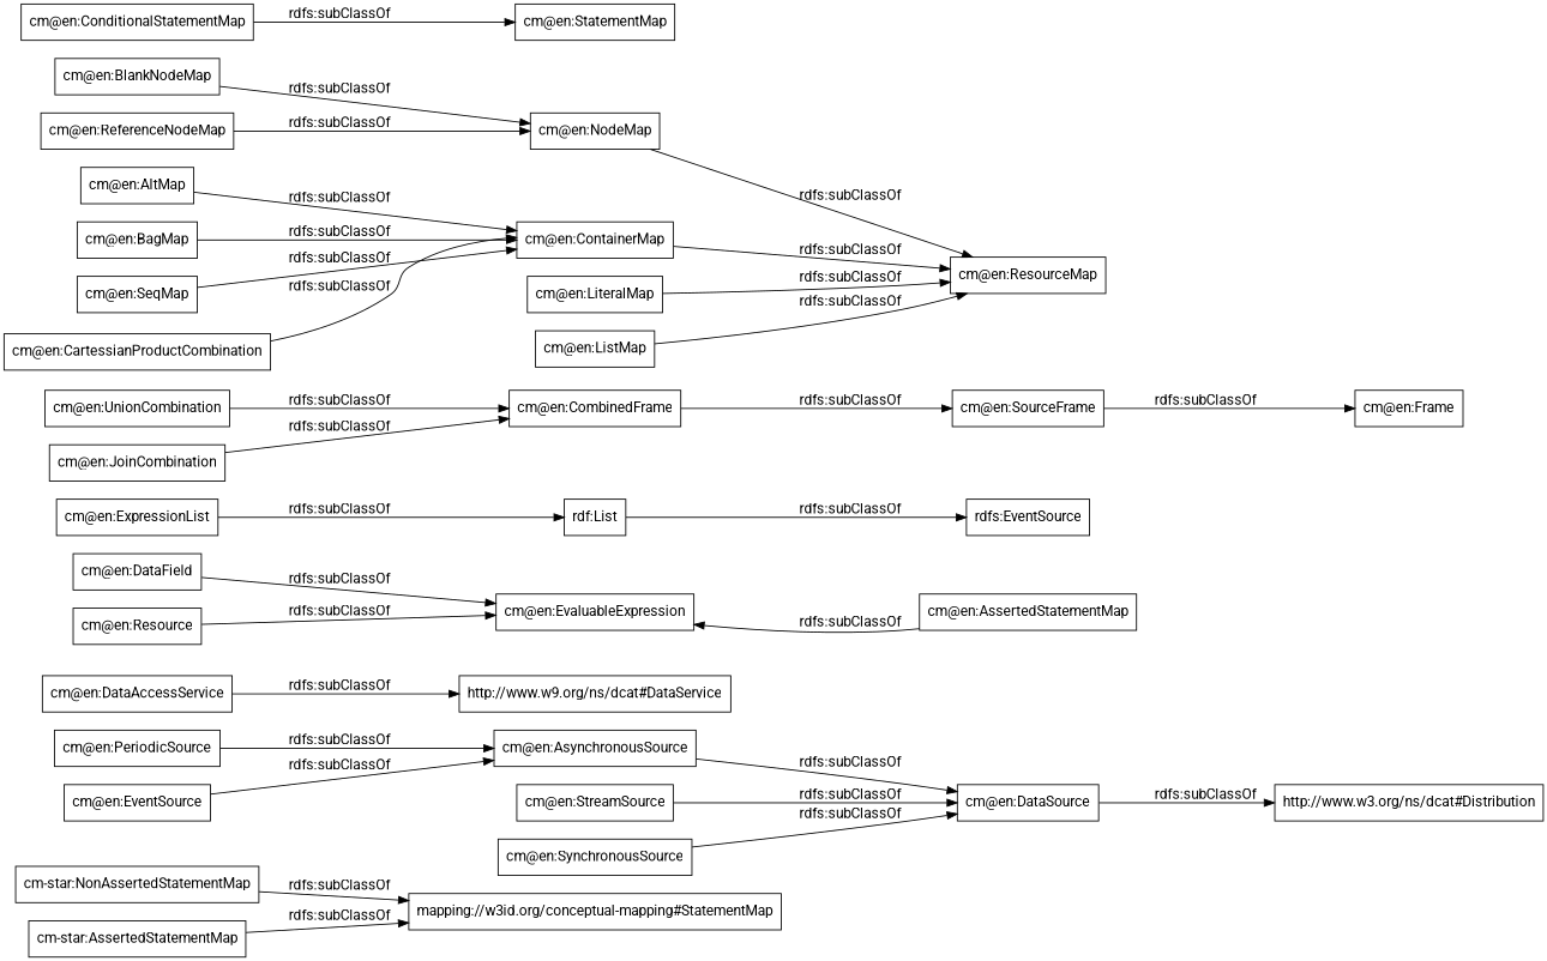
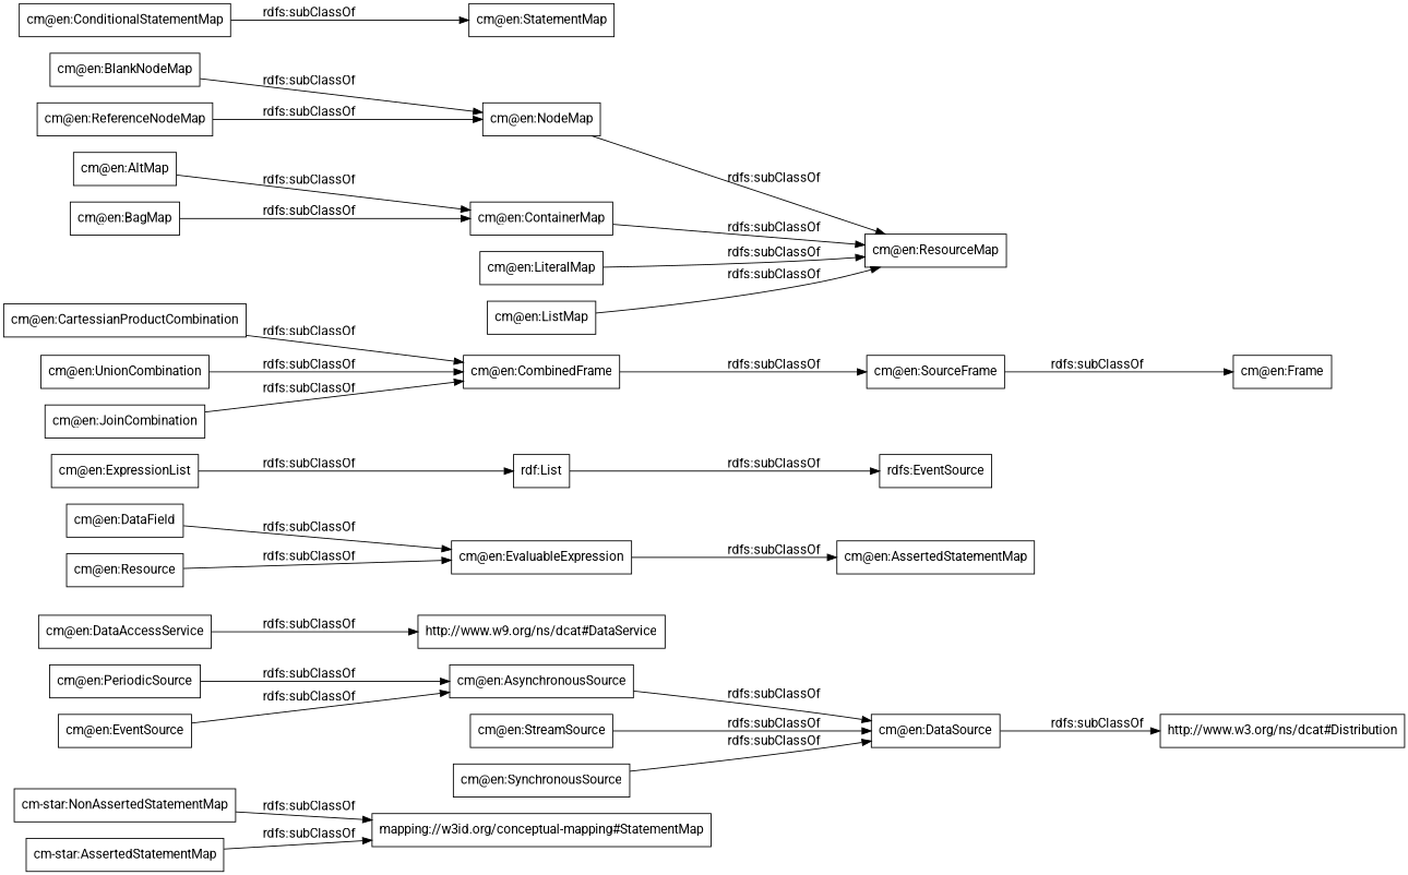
  digraph {
    fontname=Roboto
    rankdir=LR
    node [color=black fontname=Roboto shape=rectangle]
    edge [fontname=Roboto]
    n1 [label="mapping://w3id.org/conceptual-mapping#StatementMap"]
    "cm-star:NonAssertedStatementMap"
    "cm-star:AssertedStatementMap"
    "cm@en:PeriodicSource"
    "cm@en:AsynchronousSource"
    "cm@en:DataSource"
    n7 [label="http://www.w9.org/ns/dcat#DataService"]
    "cm@en:DataAccessService"
    "cm@en:DataField"
    "cm@en:EvaluableExpression"
    n11 [label="rdfs:EventSource"]
    "rdf:List"
    "cm@en:BlankNodeMap"
    "cm@en:NodeMap"
    "cm@en:ResourceMap"
    "cm@en:AltMap"
    "cm@en:ContainerMap"
    n18 [label="cm@en:AssertedStatementMap"]
    "cm@en:UnionCombination"
    "cm@en:CombinedFrame"
    "cm@en:SourceFrame"
    "cm@en:BagMap"
    "cm@en:Frame"
    "cm@en:ExpressionList"
    "cm@en:StreamSource"
    "http://www.w3.org/ns/dcat#Distribution"
    "cm@en:EventSource"
    "cm@en:ConditionalStatementMap"
    "cm@en:StatementMap"
    "cm@en:LiteralMap"
-   "cm@en:SeqMap"
    n32 [label="cm@en:Resource"]
    "cm@en:ReferenceNodeMap"
    "cm@en:CartessianProductCombination"
    "cm@en:ListMap"
    "cm@en:JoinCombination"
    "cm@en:SynchronousSource"
    "cm-star:NonAssertedStatementMap" -> n1 [label="rdfs:subClassOf"]
    "cm-star:AssertedStatementMap" -> n1 [label="rdfs:subClassOf"]
    "cm@en:PeriodicSource" -> "cm@en:AsynchronousSource" [label="rdfs:subClassOf"]
    "cm@en:AsynchronousSource" -> "cm@en:DataSource" [label="rdfs:subClassOf"]
    "cm@en:DataSource" -> "http://www.w3.org/ns/dcat#Distribution" [label="rdfs:subClassOf"]
    "cm@en:DataAccessService" -> n7 [label="rdfs:subClassOf"]
    "cm@en:DataField" -> "cm@en:EvaluableExpression" [label="rdfs:subClassOf"]
    "rdf:List" -> n11 [label="rdfs:subClassOf"]
    "cm@en:BlankNodeMap" -> "cm@en:NodeMap" [label="rdfs:subClassOf"]
    "cm@en:NodeMap" -> "cm@en:ResourceMap" [label="rdfs:subClassOf"]
    "cm@en:AltMap" -> "cm@en:ContainerMap" [label="rdfs:subClassOf"]
    "cm@en:ContainerMap" -> "cm@en:ResourceMap" [label="rdfs:subClassOf"]
-   n18 -> "cm@en:EvaluableExpression" [label="rdfs:subClassOf"]
+   "cm@en:EvaluableExpression" -> n18 [label="rdfs:subClassOf"]
    "cm@en:UnionCombination" -> "cm@en:CombinedFrame" [label="rdfs:subClassOf"]
    "cm@en:CombinedFrame" -> "cm@en:SourceFrame" [label="rdfs:subClassOf"]
    "cm@en:SourceFrame" -> "cm@en:Frame" [label="rdfs:subClassOf"]
    "cm@en:BagMap" -> "cm@en:ContainerMap" [label="rdfs:subClassOf"]
    "cm@en:ExpressionList" -> "rdf:List" [label="rdfs:subClassOf"]
    "cm@en:StreamSource" -> "cm@en:DataSource" [label="rdfs:subClassOf"]
    "cm@en:EventSource" -> "cm@en:AsynchronousSource" [label="rdfs:subClassOf"]
    "cm@en:ConditionalStatementMap" -> "cm@en:StatementMap" [label="rdfs:subClassOf"]
    "cm@en:LiteralMap" -> "cm@en:ResourceMap" [label="rdfs:subClassOf"]
-   "cm@en:SeqMap" -> "cm@en:ContainerMap" [label="rdfs:subClassOf"]
    n32 -> "cm@en:EvaluableExpression" [label="rdfs:subClassOf"]
    "cm@en:ReferenceNodeMap" -> "cm@en:NodeMap" [label="rdfs:subClassOf"]
-   "cm@en:CartessianProductCombination" -> "cm@en:ContainerMap" [label="rdfs:subClassOf"]
+   "cm@en:CartessianProductCombination" -> "cm@en:CombinedFrame" [label="rdfs:subClassOf"]
    "cm@en:ListMap" -> "cm@en:ResourceMap" [label="rdfs:subClassOf"]
    "cm@en:JoinCombination" -> "cm@en:CombinedFrame" [label="rdfs:subClassOf"]
    "cm@en:SynchronousSource" -> "cm@en:DataSource" [label="rdfs:subClassOf"]
  }
